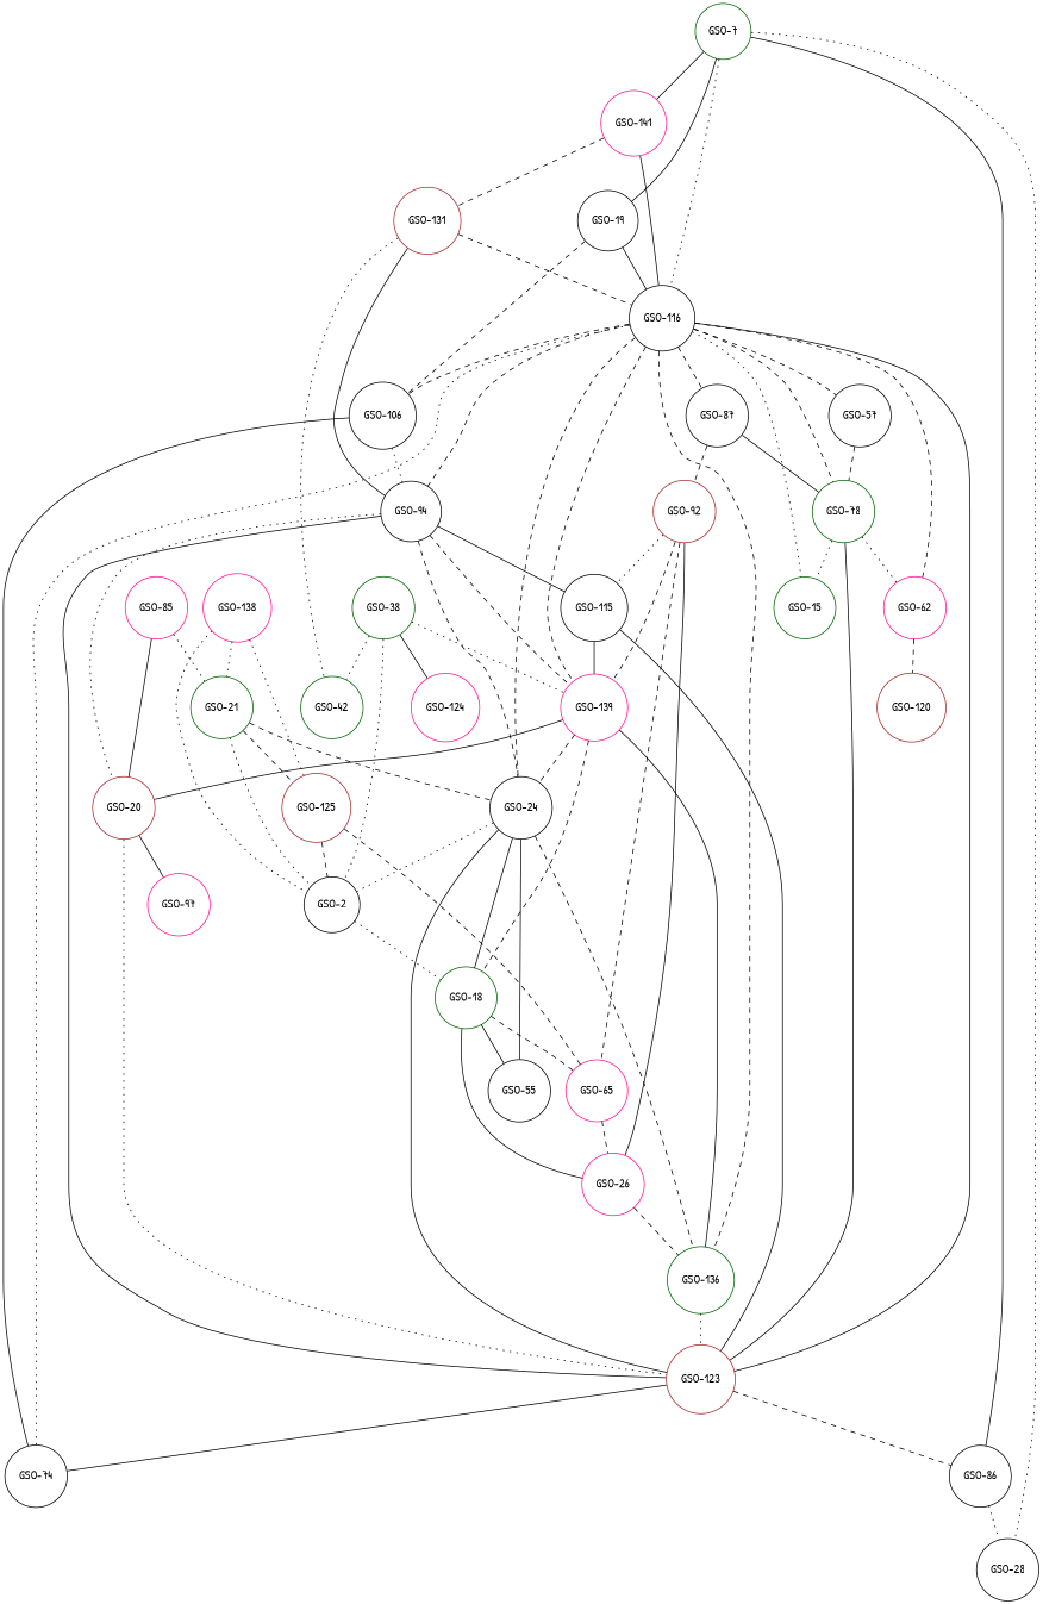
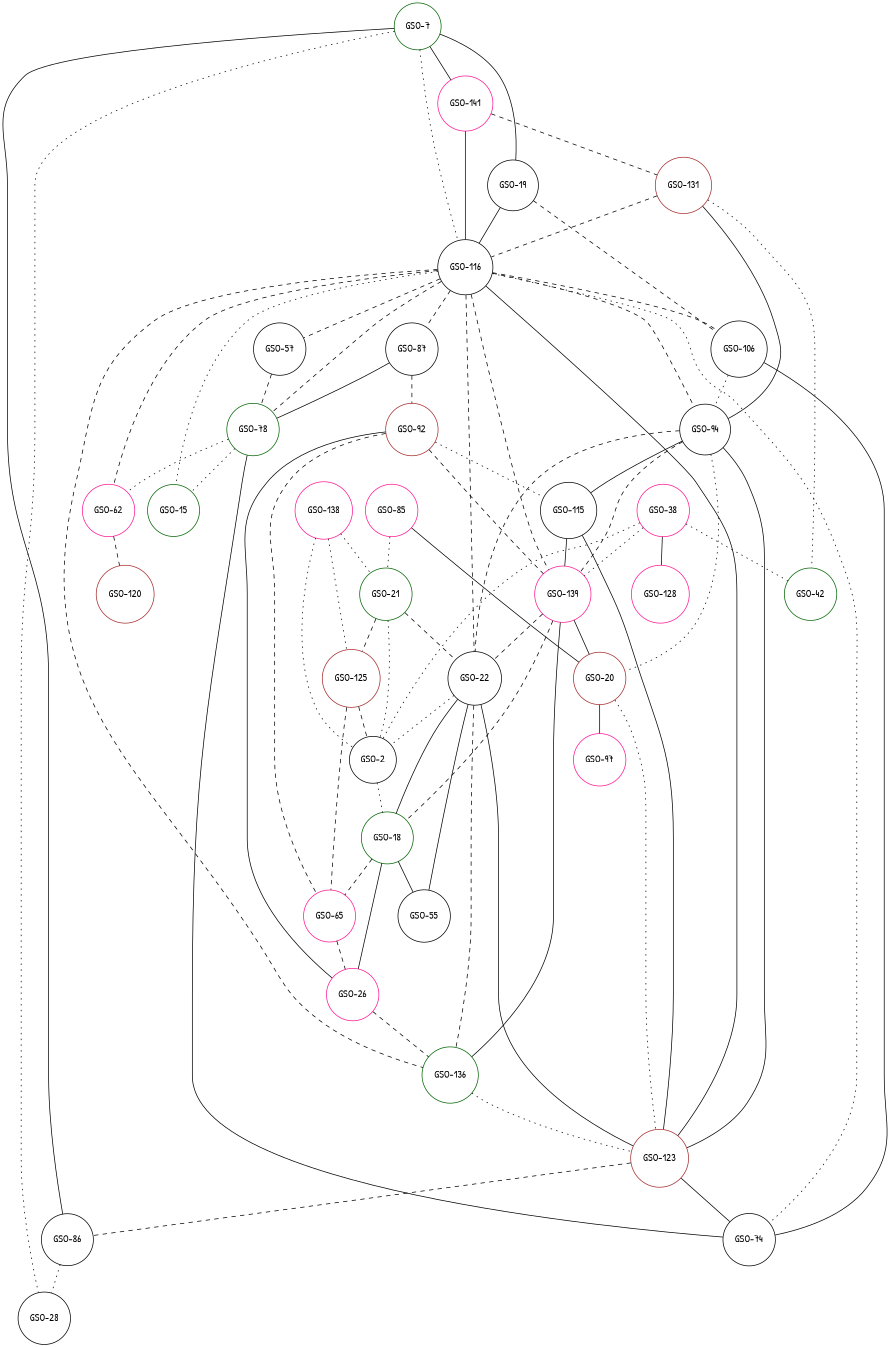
  graph {
    fontname="Patrick Hand"
    node [color=black fontname="Patrick Hand" shape=circle]
    edge [color=black fontname="Patrick Hand" style=dashed]
    "GSO-86"
    "GSO-28"
    "GSO-123" [color=brown]
    "GSO-74"
    "GSO-136" [color=darkgreen]
    "GSO-26" [color=deeppink]
    "GSO-65" [color=deeppink]
    "GSO-18" [color=darkgreen]
    n9 [label="GSO-55"]
    "GSO-2"
    "GSO-125" [color=brown]
-   "GSO-22" [label="GSO-24"]
+   "GSO-22"
    "GSO-21" [color=darkgreen]
    "GSO-20" [color=brown]
    "GSO-97" [color=deeppink]
    "GSO-139" [color=deeppink]
    "GSO-138" [color=deeppink]
    "GSO-115"
    "GSO-94"
    "GSO-106"
    "GSO-92" [color=brown]
    n22 [color=deeppink label="GSO-62"]
    "GSO-120" [color=brown]
    "GSO-78" [color=darkgreen]
    "GSO-15" [color=darkgreen]
    n26 [label="GSO-57"]
    "GSO-87"
    "GSO-116"
    n29 [color=brown label="GSO-131"]
    "GSO-42" [color=darkgreen]
    "GSO-141" [color=deeppink]
    "GSO-19"
    "GSO-7" [color=darkgreen]
-   "GSO-38" [color=darkgreen]
-   "GSO-128" [color=deeppink label="GSO-124"]
+   "GSO-38" [color=deeppink]
+   "GSO-128" [color=deeppink]
    "GSO-85" [color=deeppink]
    "GSO-86" -- "GSO-28" [style=dotted]
    "GSO-123" -- "GSO-86"
    "GSO-123" -- "GSO-74" [style=solid]
    "GSO-136" -- "GSO-123" [style=dotted]
    "GSO-26" -- "GSO-136"
    "GSO-65" -- "GSO-26"
    "GSO-18" -- "GSO-26" [style=solid]
    "GSO-18" -- "GSO-65"
    "GSO-18" -- n9 [style=solid]
    "GSO-2" -- "GSO-18" [style=dotted]
    "GSO-125" -- "GSO-65"
    "GSO-125" -- "GSO-2"
    "GSO-22" -- "GSO-123" [style=solid]
    "GSO-22" -- "GSO-136"
    "GSO-22" -- "GSO-18" [style=solid]
    "GSO-22" -- n9 [style=solid]
    "GSO-22" -- "GSO-2" [style=dotted]
    "GSO-21" -- "GSO-2" [style=dotted]
    "GSO-21" -- "GSO-125"
    "GSO-21" -- "GSO-22"
    "GSO-20" -- "GSO-123" [style=dotted]
    "GSO-20" -- "GSO-97" [style=solid]
    "GSO-139" -- "GSO-136" [style=solid]
    "GSO-139" -- "GSO-18"
    "GSO-139" -- "GSO-22"
    "GSO-139" -- "GSO-20" [style=solid]
    "GSO-138" -- "GSO-2" [style=dotted]
    "GSO-138" -- "GSO-125" [style=dotted]
    "GSO-138" -- "GSO-21" [style=dotted]
    "GSO-115" -- "GSO-123" [style=solid]
    "GSO-115" -- "GSO-139" [style=solid]
    "GSO-94" -- "GSO-123" [style=solid]
    "GSO-94" -- "GSO-22"
    "GSO-94" -- "GSO-20" [style=dotted]
    "GSO-94" -- "GSO-139"
    "GSO-94" -- "GSO-115" [style=solid]
    "GSO-106" -- "GSO-74" [style=solid]
    "GSO-106" -- "GSO-94" [style=dotted]
    "GSO-92" -- "GSO-26" [style=solid]
    "GSO-92" -- "GSO-65"
    "GSO-92" -- "GSO-139"
    "GSO-92" -- "GSO-115" [style=dotted]
    n22 -- "GSO-120"
-   "GSO-78" -- "GSO-123" [style=solid]
+   "GSO-78" -- "GSO-74" [style=solid]
    "GSO-78" -- n22 [style=dotted]
    "GSO-78" -- "GSO-15" [style=dotted]
    n26 -- "GSO-78"
    "GSO-87" -- "GSO-92"
    "GSO-87" -- "GSO-78" [style=solid]
    "GSO-116" -- "GSO-123" [style=solid]
    "GSO-116" -- "GSO-74" [style=dotted]
    "GSO-116" -- "GSO-136"
    "GSO-116" -- "GSO-22"
    "GSO-116" -- "GSO-139"
    "GSO-116" -- "GSO-94"
    "GSO-116" -- "GSO-106"
    "GSO-116" -- n22
    "GSO-116" -- "GSO-78"
    "GSO-116" -- "GSO-15" [style=dotted]
    "GSO-116" -- n26
    "GSO-116" -- "GSO-87"
    n29 -- "GSO-94" [style=solid]
    n29 -- "GSO-116"
    n29 -- "GSO-42" [style=dotted]
    "GSO-141" -- "GSO-116" [style=solid]
    "GSO-141" -- n29
    "GSO-19" -- "GSO-106"
    "GSO-19" -- "GSO-116" [style=solid]
    "GSO-7" -- "GSO-86" [style=solid]
    "GSO-7" -- "GSO-28" [style=dotted]
    "GSO-7" -- "GSO-116" [style=dotted]
    "GSO-7" -- "GSO-141" [style=solid]
    "GSO-7" -- "GSO-19" [style=solid]
    "GSO-38" -- "GSO-2" [style=dotted]
    "GSO-38" -- "GSO-139" [style=dotted]
    "GSO-38" -- "GSO-42" [style=dotted]
    "GSO-38" -- "GSO-128" [style=solid]
    "GSO-85" -- "GSO-21" [style=dotted]
    "GSO-85" -- "GSO-20" [style=solid]
  }
